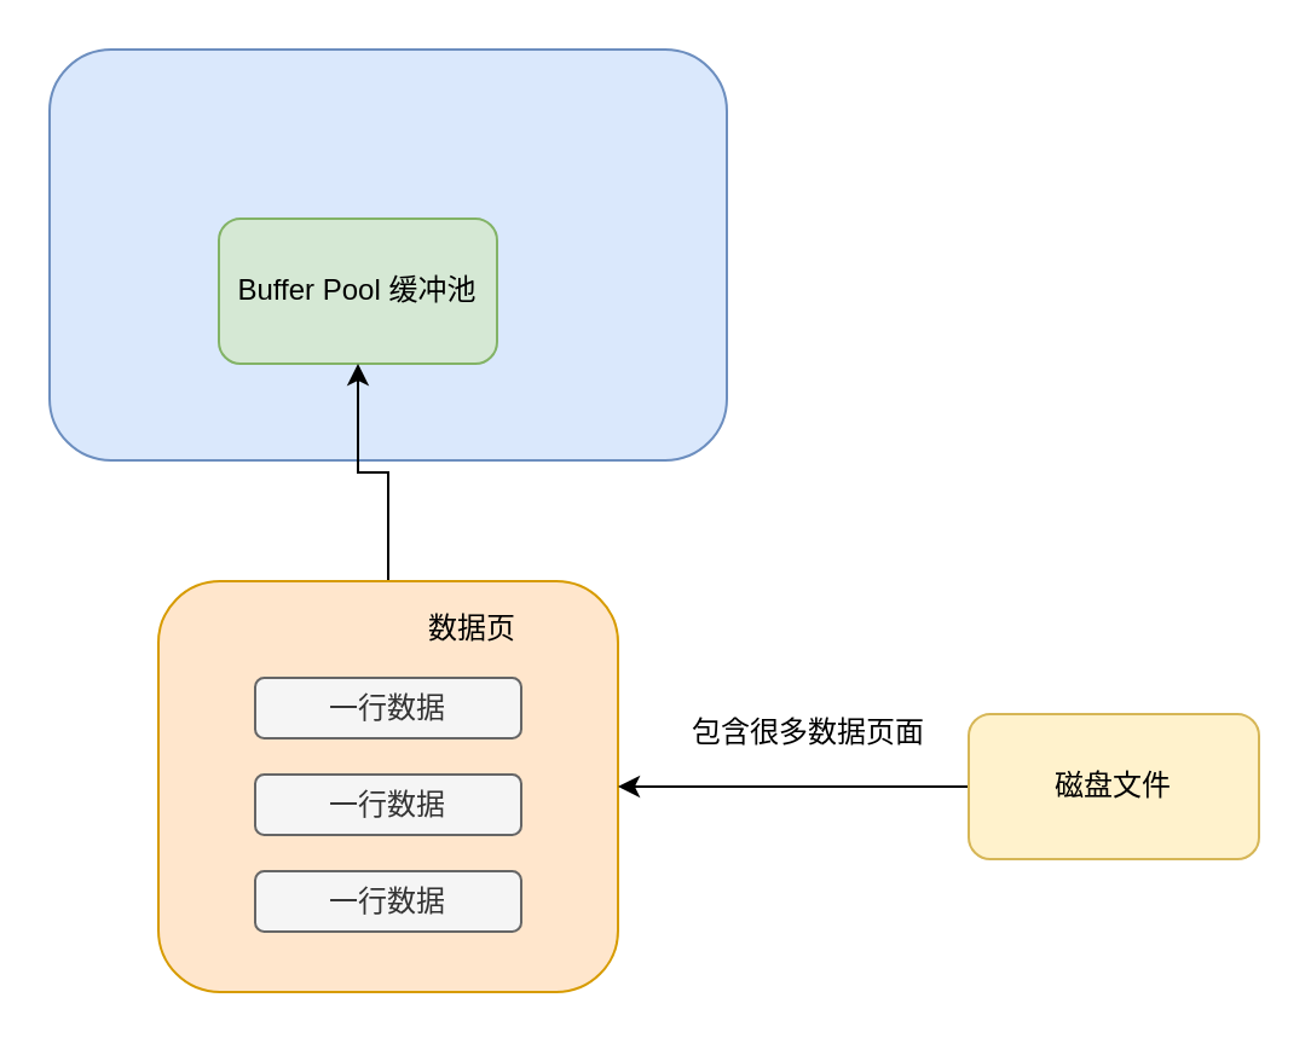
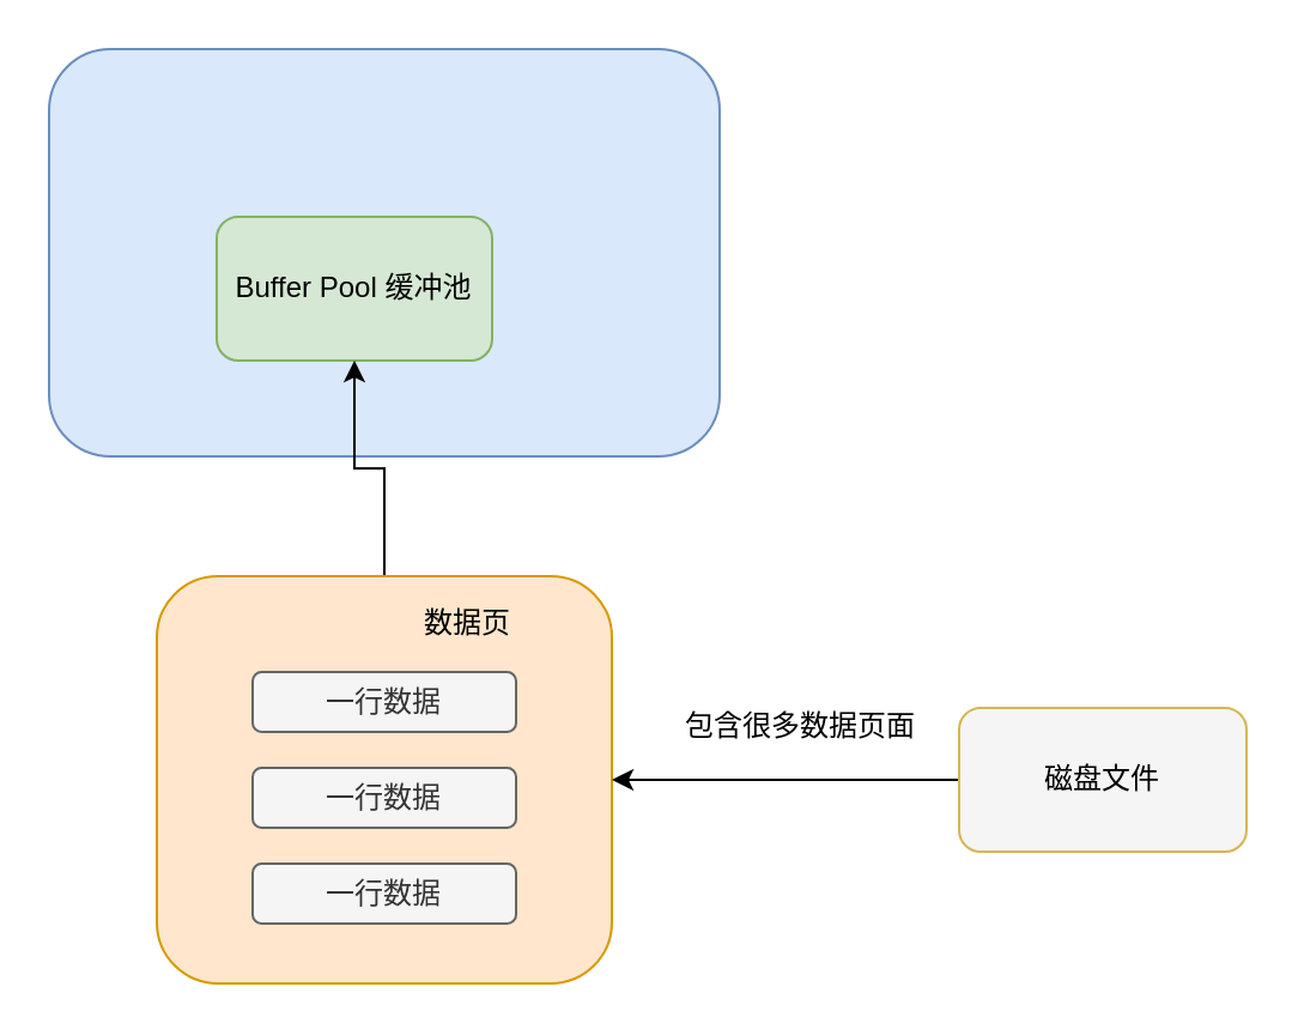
  <mxCell id="0" />
  <mxCell id="1" parent="0" />
  <mxCell id="2" value="" style="rounded=1;whiteSpace=wrap;html=1;fillColor=#dae8fc;strokeColor=#6c8ebf;" vertex="1" parent="1"><mxGeometry x="20" y="20" width="280" height="170" as="geometry" /></mxCell>
  <mxCell id="3" value="Buffer Pool 缓冲池" style="rounded=1;whiteSpace=wrap;html=1;fillColor=#d5e8d4;strokeColor=#82b366;" vertex="1" parent="1"><mxGeometry x="90" y="90" width="115" height="60" as="geometry" /></mxCell>
  <mxCell id="4" style="edgeStyle=orthogonalEdgeStyle;rounded=0;orthogonalLoop=1;jettySize=auto;html=1;exitX=0.5;exitY=0;exitDx=0;exitDy=0;entryX=0.5;entryY=1;entryDx=0;entryDy=0;" edge="1" parent="1" source="5" target="3"><mxGeometry relative="1" as="geometry" /></mxCell>
  <mxCell id="5" value="" style="rounded=1;whiteSpace=wrap;html=1;fillColor=#ffe6cc;strokeColor=#d79b00;" vertex="1" parent="1"><mxGeometry x="65" y="240" width="190" height="170" as="geometry" /></mxCell>
  <mxCell id="6" value="一行数据" style="rounded=1;whiteSpace=wrap;html=1;fillColor=#f5f5f5;strokeColor=#666666;fontColor=#333333;" vertex="1" parent="1"><mxGeometry x="105" y="280" width="110" height="25" as="geometry" /></mxCell>
  <mxCell id="7" value="一行数据" style="rounded=1;whiteSpace=wrap;html=1;fillColor=#f5f5f5;strokeColor=#666666;fontColor=#333333;" vertex="1" parent="1"><mxGeometry x="105" y="320" width="110" height="25" as="geometry" /></mxCell>
  <mxCell id="8" value="一行数据" style="rounded=1;whiteSpace=wrap;html=1;fillColor=#f5f5f5;strokeColor=#666666;fontColor=#333333;" vertex="1" parent="1"><mxGeometry x="105" y="360" width="110" height="25" as="geometry" /></mxCell>
  <mxCell id="9" value="数据页" style="text;html=1;strokeColor=none;fillColor=none;align=center;verticalAlign=middle;whiteSpace=wrap;rounded=0;" vertex="1" parent="1"><mxGeometry x="175" y="250" width="40" height="20" as="geometry" /></mxCell>
  <mxCell id="10" style="edgeStyle=orthogonalEdgeStyle;rounded=0;orthogonalLoop=1;jettySize=auto;html=1;exitX=0;exitY=0.5;exitDx=0;exitDy=0;" edge="1" parent="1" source="11" target="5"><mxGeometry relative="1" as="geometry" /></mxCell>
- <mxCell id="11" value="磁盘文件" style="rounded=1;whiteSpace=wrap;html=1;fillColor=#fff2cc;strokeColor=#d6b656;" vertex="1" parent="1"><mxGeometry x="400" y="295" width="120" height="60" as="geometry" /></mxCell>
+ <mxCell id="11" value="磁盘文件" style="rounded=1;whiteSpace=wrap;html=1;fillColor=#f5f5f5;strokeColor=#d6b656;" vertex="1" parent="1"><mxGeometry x="400" y="295" width="120" height="60" as="geometry" /></mxCell>
  <mxCell id="12" value="包含很多数据页面" style="text;html=1;strokeColor=none;fillColor=none;align=center;verticalAlign=middle;whiteSpace=wrap;rounded=0;" vertex="1" parent="1"><mxGeometry x="264" y="290" width="140" height="25" as="geometry" /></mxCell>
